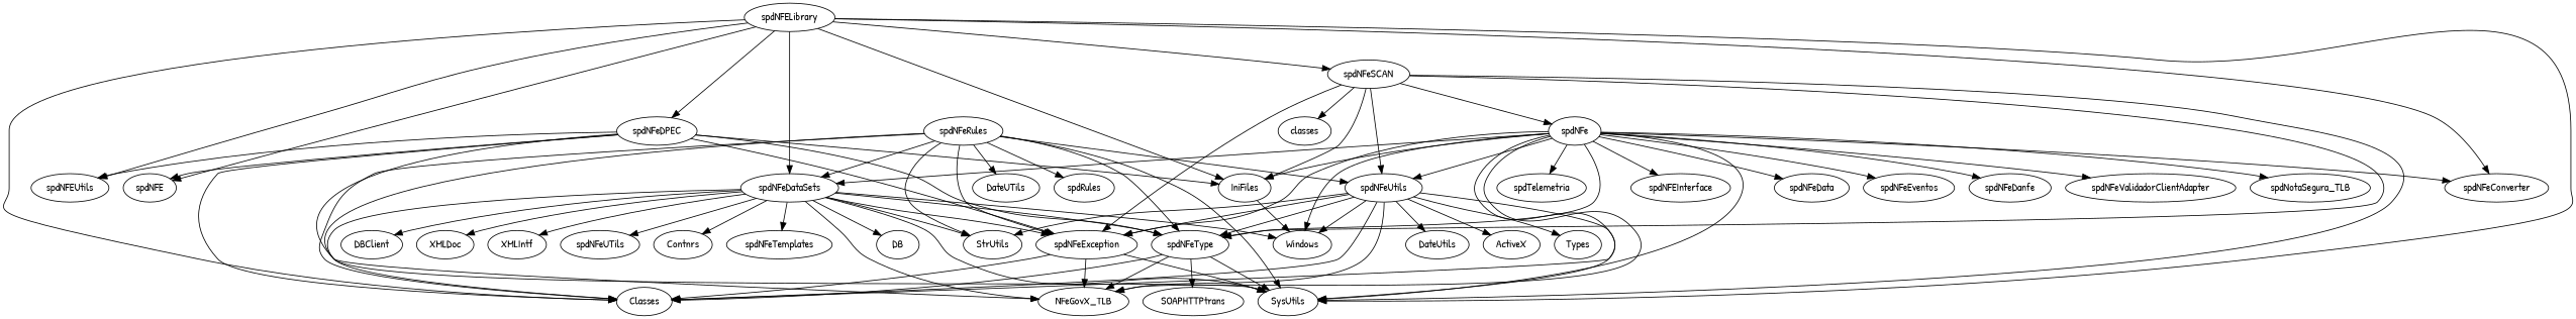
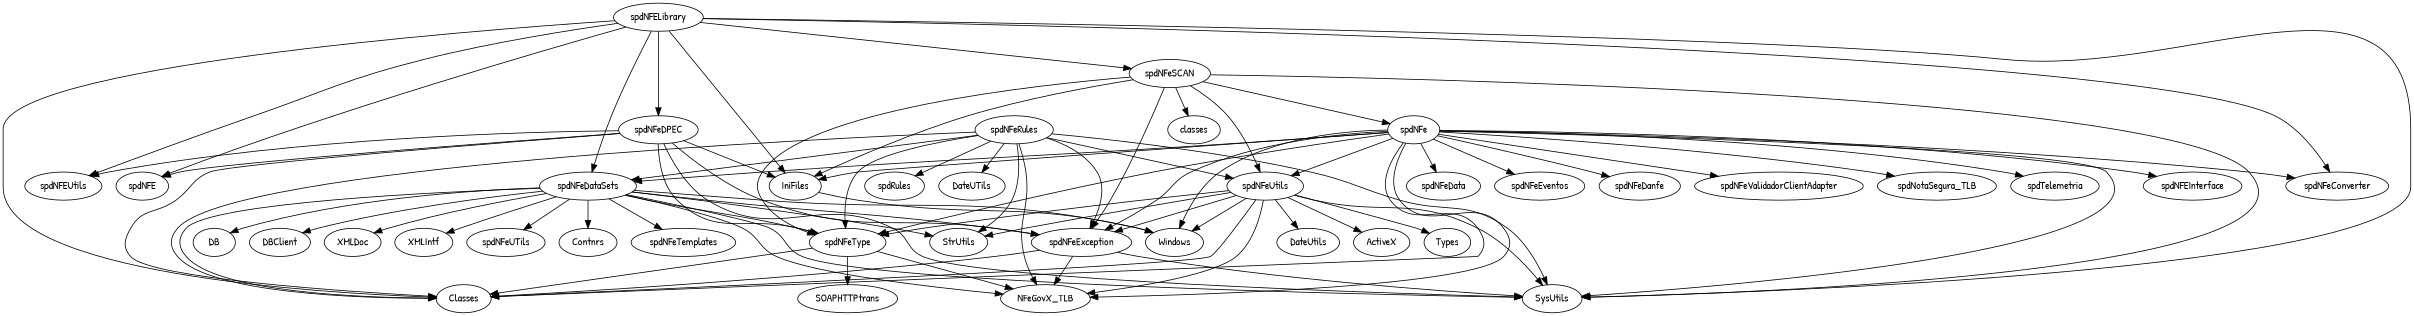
  digraph {
    fontname="Patrick Hand"
    node [fontname="Patrick Hand"]
    edge [fontname="Patrick Hand"]
    spdNFe
    Windows
    Classes
    SysUtils
    IniFiles
    spdNFeConverter
    spdNFeUtils
    spdNFeException
    spdNFeType
    spdNFEInterface
    spdNFeData
    spdNFeDataSets
    spdNFeEventos
    NFeGovX_TLB
    spdNFeDanfe
    spdNFeValidadorClientAdapter
    spdNotaSegura_TLB
    spdTelemetria
    StrUtils
    DateUtils
    ActiveX
    Types
    SOAPHTTPtrans
    DB
    DBClient
    XMLDoc
    XMLIntf
    spdNFeUTils
    Contnrs
    spdNFeTemplates
    spdNFeDPEC
    spdNFEUtils
    spdNFE
    spdNFELibrary
    spdNFeSCAN
    classes
    spdNFeRules
    DateUTils
    spdRules
    spdNFe -> Windows
    spdNFe -> Classes
    spdNFe -> SysUtils
    spdNFe -> IniFiles
    spdNFe -> spdNFeConverter
    spdNFe -> spdNFeUtils
    spdNFe -> spdNFeException
    spdNFe -> spdNFeType
    spdNFe -> spdNFEInterface
    spdNFe -> spdNFeData
    spdNFe -> spdNFeDataSets
    spdNFe -> spdNFeEventos
    spdNFe -> NFeGovX_TLB
    spdNFe -> spdNFeDanfe
    spdNFe -> spdNFeValidadorClientAdapter
    spdNFe -> spdNotaSegura_TLB
    spdNFe -> spdTelemetria
    IniFiles -> Windows
    spdNFeUtils -> Windows
    spdNFeUtils -> Classes
    spdNFeUtils -> SysUtils
    spdNFeUtils -> spdNFeException
    spdNFeUtils -> spdNFeType
    spdNFeUtils -> NFeGovX_TLB
    spdNFeUtils -> StrUtils
    spdNFeUtils -> DateUtils
    spdNFeUtils -> ActiveX
    spdNFeUtils -> Types
    spdNFeException -> Classes
    spdNFeException -> SysUtils
    spdNFeException -> NFeGovX_TLB
    spdNFeType -> Classes
-   spdNFeType -> SysUtils
    spdNFeType -> NFeGovX_TLB
    spdNFeType -> SOAPHTTPtrans
    spdNFeDataSets -> Windows
    spdNFeDataSets -> Classes
    spdNFeDataSets -> SysUtils
    spdNFeDataSets -> spdNFeException
    spdNFeDataSets -> spdNFeType
    spdNFeDataSets -> NFeGovX_TLB
    spdNFeDataSets -> StrUtils
    spdNFeDataSets -> DB
    spdNFeDataSets -> DBClient
    spdNFeDataSets -> XMLDoc
    spdNFeDataSets -> XMLIntf
    spdNFeDataSets -> spdNFeUTils
    spdNFeDataSets -> Contnrs
    spdNFeDataSets -> spdNFeTemplates
    spdNFeDPEC -> Classes
    spdNFeDPEC -> SysUtils
    spdNFeDPEC -> IniFiles
    spdNFeDPEC -> spdNFeException
    spdNFeDPEC -> spdNFeType
    spdNFeDPEC -> spdNFEUtils
    spdNFeDPEC -> spdNFE
    spdNFELibrary -> Classes
    spdNFELibrary -> SysUtils
    spdNFELibrary -> IniFiles
    spdNFELibrary -> spdNFeConverter
    spdNFELibrary -> spdNFeDataSets
    spdNFELibrary -> spdNFeDPEC
    spdNFELibrary -> spdNFEUtils
    spdNFELibrary -> spdNFE
    spdNFELibrary -> spdNFeSCAN
    spdNFeSCAN -> spdNFe
    spdNFeSCAN -> SysUtils
    spdNFeSCAN -> IniFiles
    spdNFeSCAN -> spdNFeUtils
    spdNFeSCAN -> spdNFeException
    spdNFeSCAN -> spdNFeType
    spdNFeSCAN -> classes
    spdNFeRules -> Classes
    spdNFeRules -> SysUtils
    spdNFeRules -> spdNFeUtils
    spdNFeRules -> spdNFeException
    spdNFeRules -> spdNFeType
    spdNFeRules -> spdNFeDataSets
    spdNFeRules -> NFeGovX_TLB
    spdNFeRules -> StrUtils
    spdNFeRules -> DateUTils
    spdNFeRules -> spdRules
  }
